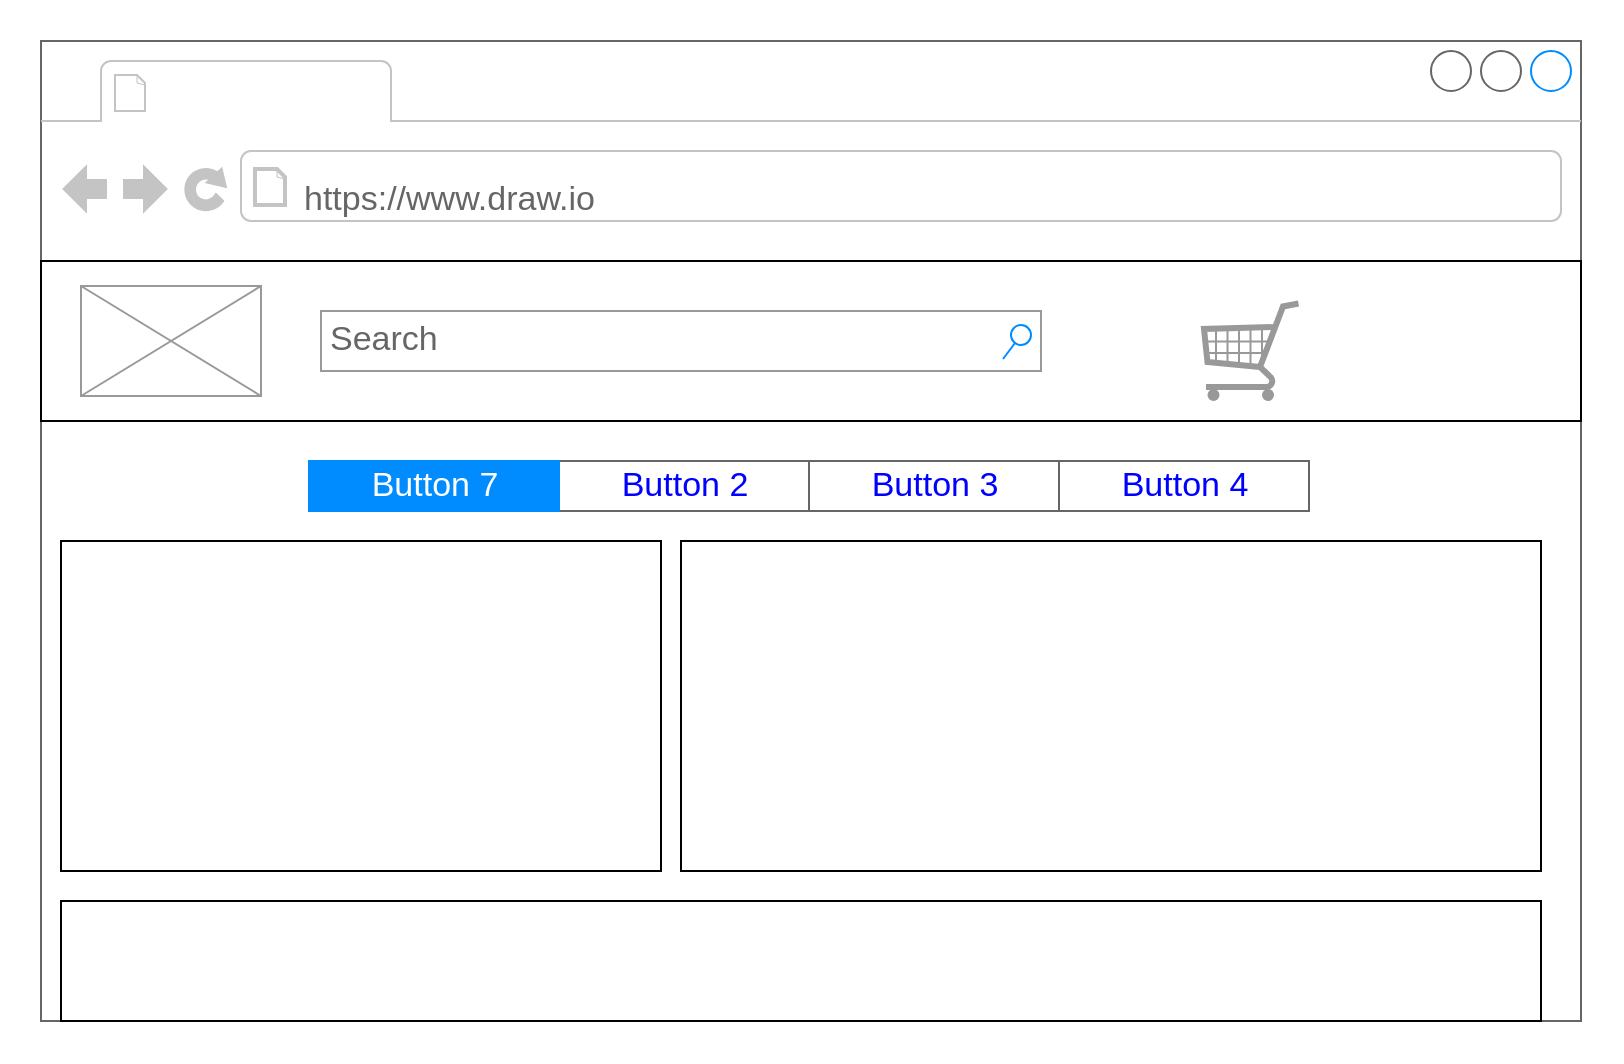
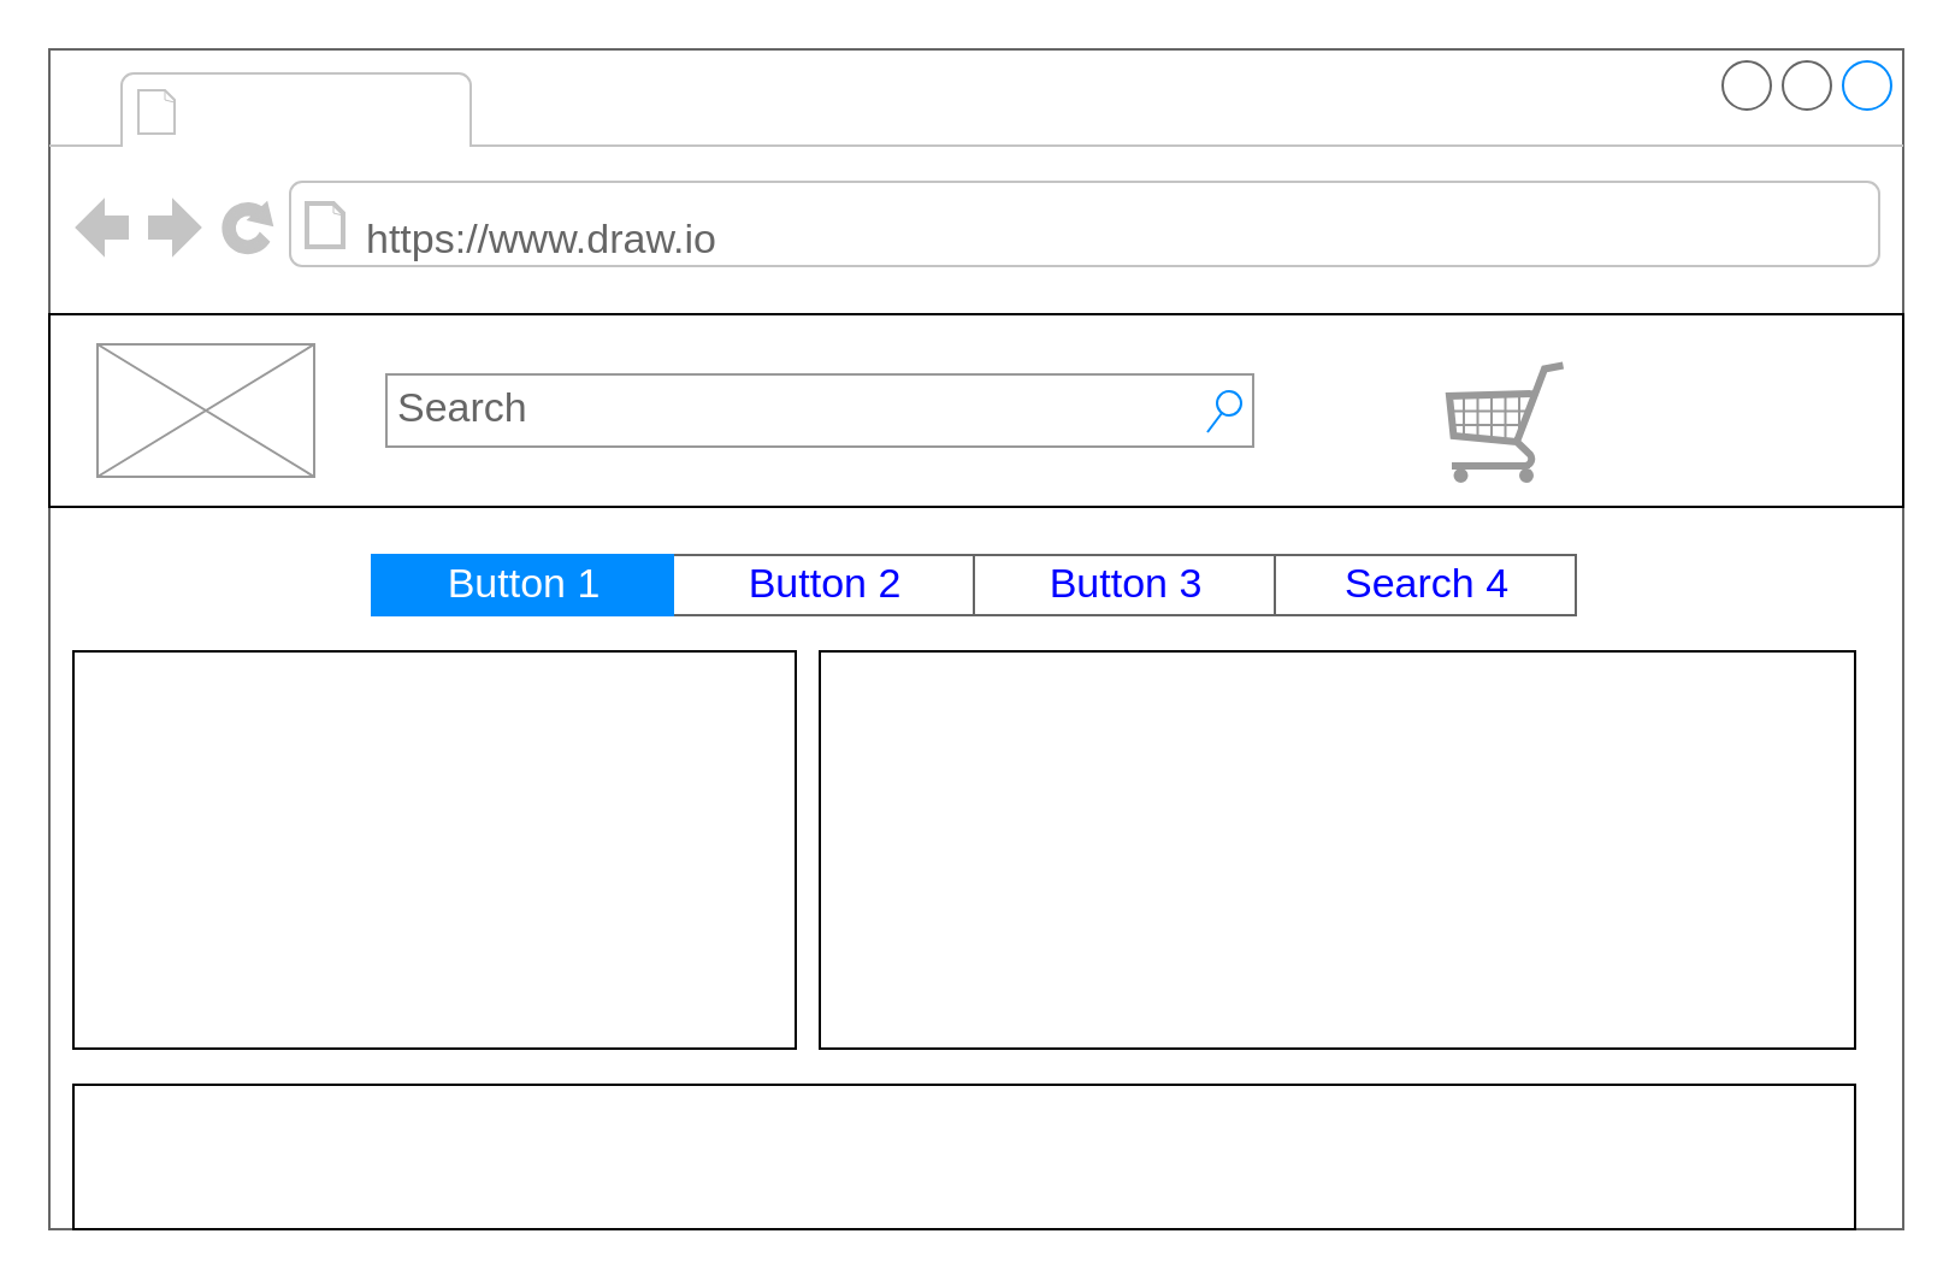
  <mxCell id="0" />
  <mxCell id="1" parent="0" />
  <mxCell id="2" value="" style="strokeWidth=1;shadow=0;dashed=0;align=center;html=1;shape=mxgraph.mockup.containers.browserWindow;rSize=0;strokeColor=#666666;strokeColor2=#008cff;strokeColor3=#c4c4c4;mainText=,;recursiveResize=0;" vertex="1" parent="1"><mxGeometry x="20" y="20" width="770" height="490" as="geometry" /></mxCell>
  <mxCell id="3" value="https://www.draw.io" style="strokeWidth=1;shadow=0;dashed=0;align=center;html=1;shape=mxgraph.mockup.containers.anchor;rSize=0;fontSize=17;fontColor=#666666;align=left;" vertex="1" parent="2"><mxGeometry x="130" y="60" width="250" height="40" as="geometry" /></mxCell>
  <mxCell id="4" value="" style="rounded=0;whiteSpace=wrap;html=1;" vertex="1" parent="2"><mxGeometry y="110" width="770" height="80" as="geometry" /></mxCell>
  <mxCell id="5" value="Search" style="strokeWidth=1;shadow=0;dashed=0;align=center;html=1;shape=mxgraph.mockup.forms.searchBox;strokeColor=#999999;mainText=;strokeColor2=#008cff;fontColor=#666666;fontSize=17;align=left;spacingLeft=3;" vertex="1" parent="2"><mxGeometry x="140" y="135" width="360" height="30" as="geometry" /></mxCell>
  <mxCell id="6" value="" style="verticalLabelPosition=bottom;shadow=0;dashed=0;align=center;html=1;verticalAlign=top;strokeWidth=1;shape=mxgraph.mockup.misc.shoppingCart;strokeColor=#999999;" vertex="1" parent="2"><mxGeometry x="580" y="130" width="50" height="50" as="geometry" /></mxCell>
  <mxCell id="7" value="" style="verticalLabelPosition=bottom;shadow=0;dashed=0;align=center;html=1;verticalAlign=top;strokeWidth=1;shape=mxgraph.mockup.graphics.simpleIcon;strokeColor=#999999;" vertex="1" parent="2"><mxGeometry x="20" y="122.5" width="90" height="55" as="geometry" /></mxCell>
  <mxCell id="8" value="" style="rounded=0;whiteSpace=wrap;html=1;" vertex="1" parent="2"><mxGeometry x="10" y="250" width="300" height="165" as="geometry" /></mxCell>
  <mxCell id="9" value="" style="rounded=0;whiteSpace=wrap;html=1;" vertex="1" parent="2"><mxGeometry x="320" y="250" width="430" height="165" as="geometry" /></mxCell>
  <mxCell id="10" value="" style="strokeWidth=1;shadow=0;dashed=0;align=center;html=1;shape=mxgraph.mockup.text.rrect;rSize=0;strokeColor=#666666;" vertex="1" parent="2"><mxGeometry x="134" y="210" width="500" height="25" as="geometry" /></mxCell>
  <mxCell id="11" value="Button 2" style="strokeColor=inherit;fillColor=inherit;gradientColor=inherit;strokeWidth=1;shadow=0;dashed=0;align=center;html=1;shape=mxgraph.mockup.text.rrect;rSize=0;fontSize=17;fontColor=#0000ff;" vertex="1" parent="10"><mxGeometry x="125" width="125" height="25" as="geometry" /></mxCell>
  <mxCell id="12" value="Button 3" style="strokeColor=inherit;fillColor=inherit;gradientColor=inherit;strokeWidth=1;shadow=0;dashed=0;align=center;html=1;shape=mxgraph.mockup.text.rrect;rSize=0;fontSize=17;fontColor=#0000ff;" vertex="1" parent="10"><mxGeometry x="250" width="125" height="25" as="geometry" /></mxCell>
- <mxCell id="13" value="Button 4" style="strokeColor=inherit;fillColor=inherit;gradientColor=inherit;strokeWidth=1;shadow=0;dashed=0;align=center;html=1;shape=mxgraph.mockup.text.rrect;rSize=0;fontSize=17;fontColor=#0000ff;" vertex="1" parent="10"><mxGeometry x="375" width="125" height="25" as="geometry" /></mxCell>
- <mxCell id="14" value="Button 7" style="strokeWidth=1;shadow=0;dashed=0;align=center;html=1;shape=mxgraph.mockup.text.rrect;rSize=0;fontSize=17;fontColor=#ffffff;fillColor=#008cff;strokeColor=#008cff;" vertex="1" parent="10"><mxGeometry width="125" height="25" as="geometry" /></mxCell>
+ <mxCell id="13" value="Search 4" style="strokeColor=inherit;fillColor=inherit;gradientColor=inherit;strokeWidth=1;shadow=0;dashed=0;align=center;html=1;shape=mxgraph.mockup.text.rrect;rSize=0;fontSize=17;fontColor=#0000ff;" vertex="1" parent="10"><mxGeometry x="375" width="125" height="25" as="geometry" /></mxCell>
+ <mxCell id="14" value="Button 1" style="strokeWidth=1;shadow=0;dashed=0;align=center;html=1;shape=mxgraph.mockup.text.rrect;rSize=0;fontSize=17;fontColor=#ffffff;fillColor=#008cff;strokeColor=#008cff;" vertex="1" parent="10"><mxGeometry width="125" height="25" as="geometry" /></mxCell>
  <mxCell id="15" value="" style="rounded=0;whiteSpace=wrap;html=1;" vertex="1" parent="2"><mxGeometry x="10" y="430" width="740" height="60" as="geometry" /></mxCell>
